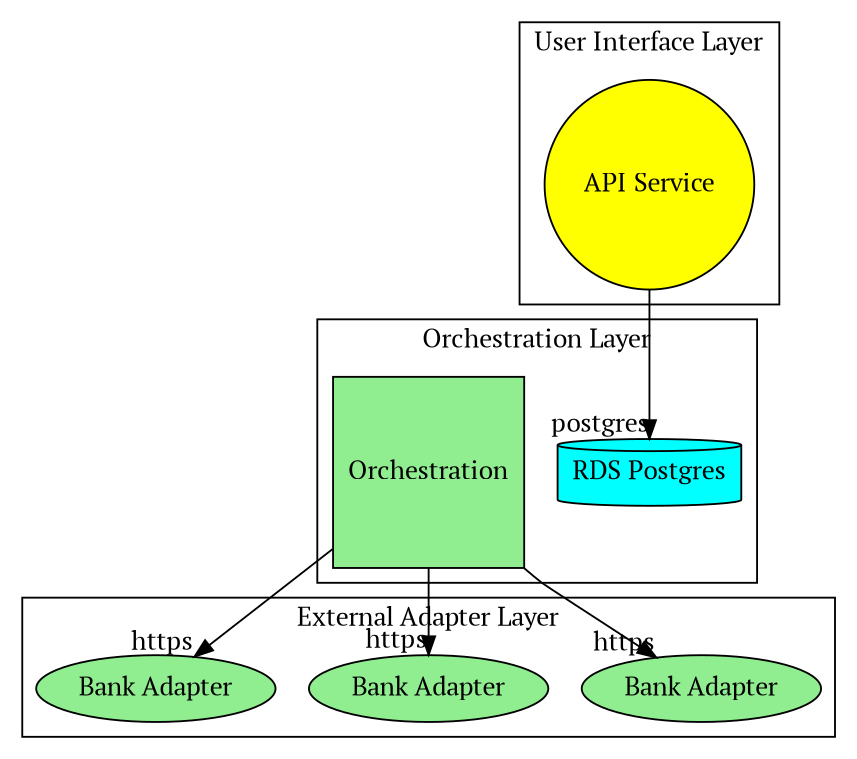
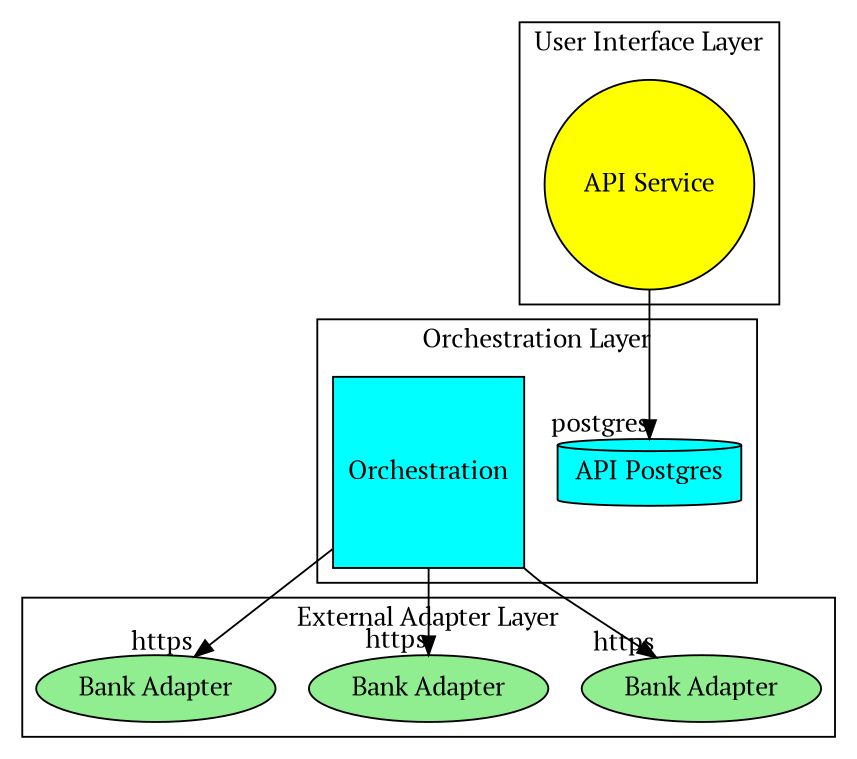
  digraph {
    fontname="PT Serif"
    node [fillcolor=lightgreen fontname="PT Serif" style=filled]
    edge [fontname="PT Serif" headlabel=https samehead=yes]
    n1 [label="Bank Adapter"]
    n2 [label="Bank Adapter"]
    n3 [label="Bank Adapter"]
-   n4 [fillcolor=cyan label="RDS Postgres" shape=cylinder]
-   n5 [label=Orchestration shape=square]
+   n4 [fillcolor=cyan label="API Postgres" shape=cylinder]
+   n5 [fillcolor=cyan label=Orchestration shape=square]
    n6 [fillcolor=yellow label="API Service" shape=circle]
    subgraph cluster_1 {
      label="External Adapter Layer"
      n1
      n2
      n3
    }
    subgraph cluster_2 {
      label="Orchestration Layer"
      n4
      n5
    }
    subgraph cluster_3 {
      label="User Interface Layer"
      n6
    }
    n5 -> n1
    n5 -> n2
    n5 -> n3
    n6 -> n4 [headlabel=postgres]
  }
